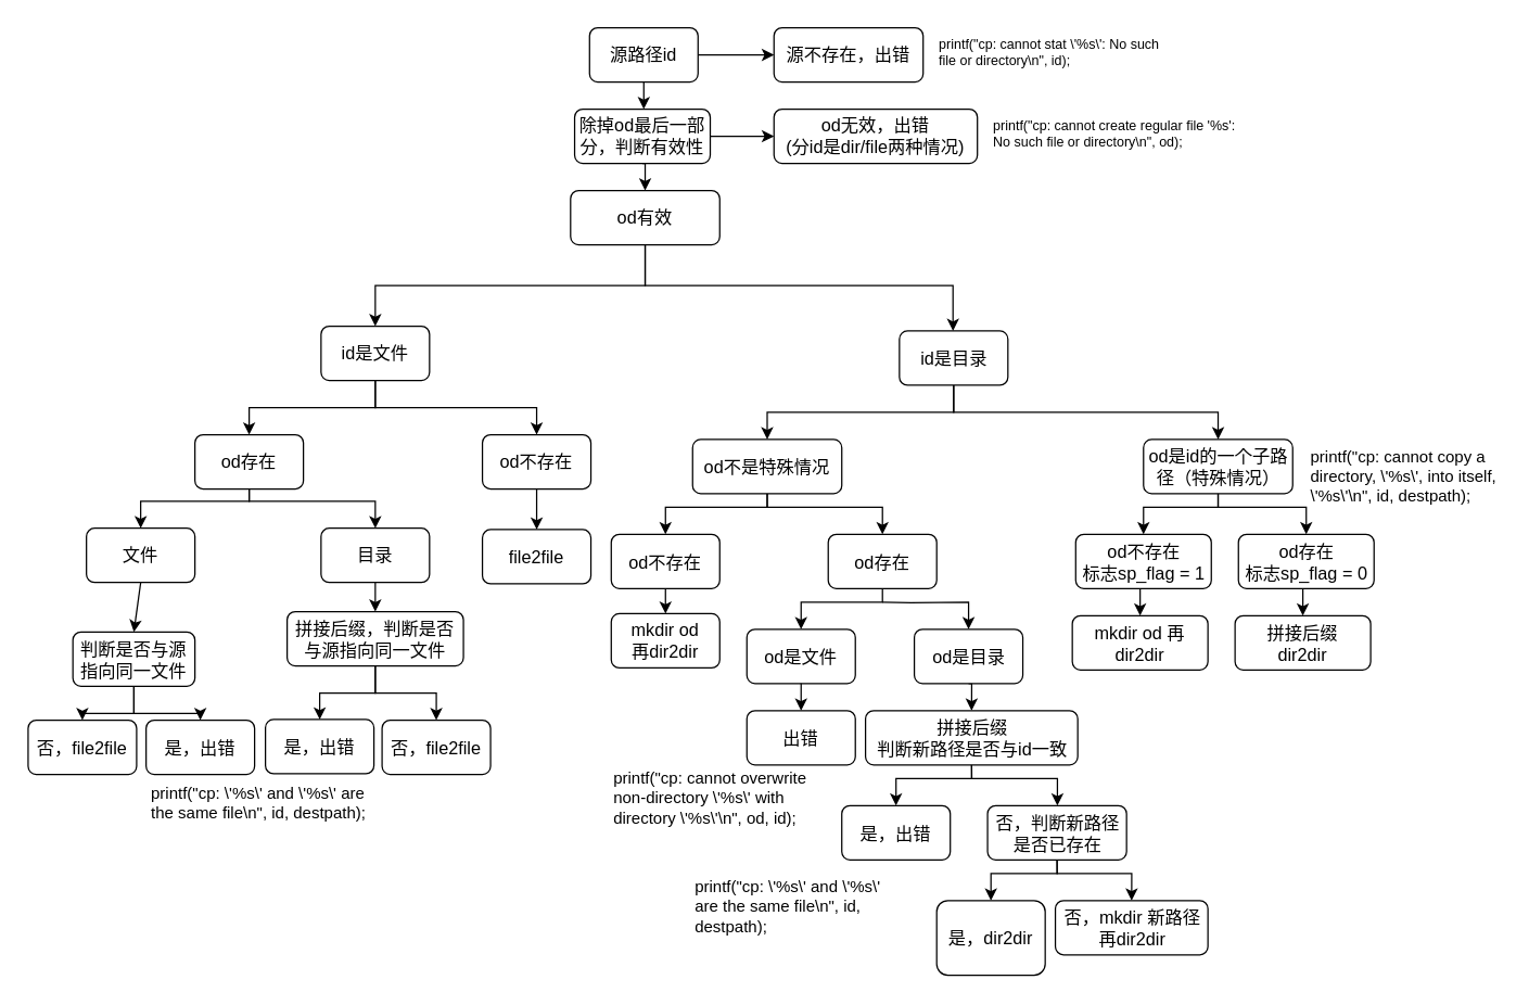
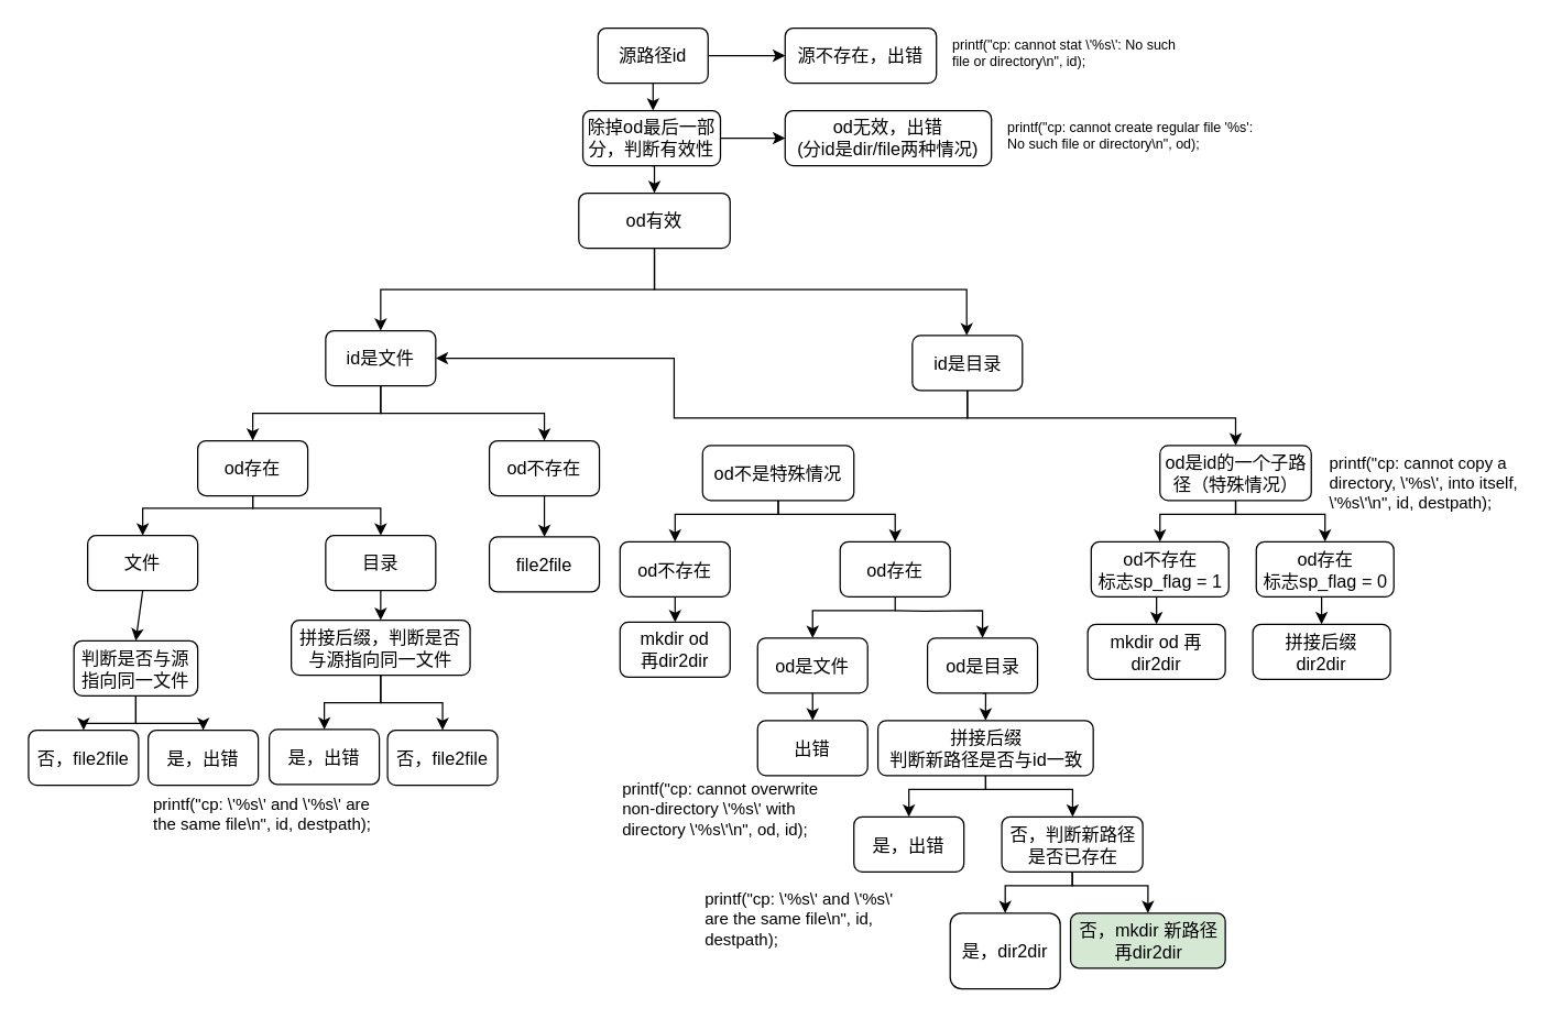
  <mxCell id="0" />
  <mxCell id="1" parent="0" />
  <mxCell id="2" style="edgeStyle=orthogonalEdgeStyle;rounded=0;orthogonalLoop=1;jettySize=auto;html=1;exitX=0.5;exitY=1;exitDx=0;exitDy=0;entryX=0.5;entryY=0;entryDx=0;entryDy=0;" parent="1" source="4" target="21" edge="1"><mxGeometry relative="1" as="geometry" /></mxCell>
  <mxCell id="3" style="edgeStyle=orthogonalEdgeStyle;rounded=0;orthogonalLoop=1;jettySize=auto;html=1;exitX=0.5;exitY=1;exitDx=0;exitDy=0;" parent="1" source="4" target="22" edge="1"><mxGeometry relative="1" as="geometry" /></mxCell>
  <mxCell id="4" value="id是文件" style="rounded=1;whiteSpace=wrap;html=1;fontSize=13;" parent="1" vertex="1"><mxGeometry x="236" y="240" width="80" height="40" as="geometry" /></mxCell>
  <mxCell id="5" style="edgeStyle=orthogonalEdgeStyle;rounded=0;orthogonalLoop=1;jettySize=auto;html=1;exitX=0.5;exitY=1;exitDx=0;exitDy=0;entryX=0.5;entryY=0;entryDx=0;entryDy=0;" parent="1" source="7" target="56" edge="1"><mxGeometry relative="1" as="geometry" /></mxCell>
- <mxCell id="6" style="edgeStyle=orthogonalEdgeStyle;rounded=0;orthogonalLoop=1;jettySize=auto;html=1;exitX=0.5;exitY=1;exitDx=0;exitDy=0;" parent="1" source="7" target="59" edge="1"><mxGeometry relative="1" as="geometry" /></mxCell>
+ <mxCell id="6" style="edgeStyle=orthogonalEdgeStyle;rounded=0;orthogonalLoop=1;jettySize=auto;html=1;exitX=0.5;exitY=1;exitDx=0;exitDy=0;" parent="1" source="7" target="4" edge="1"><mxGeometry relative="1" as="geometry" /></mxCell>
  <mxCell id="7" value="id是目录" style="rounded=1;whiteSpace=wrap;html=1;fontSize=13;" parent="1" vertex="1"><mxGeometry x="662.5" y="243.5" width="80" height="40" as="geometry" /></mxCell>
  <mxCell id="8" style="edgeStyle=orthogonalEdgeStyle;rounded=0;orthogonalLoop=1;jettySize=auto;html=1;exitX=0.5;exitY=1;exitDx=0;exitDy=0;entryX=0.5;entryY=0;entryDx=0;entryDy=0;" parent="1" source="10" target="13" edge="1"><mxGeometry relative="1" as="geometry"><Array as="points"><mxPoint x="650" y="443.5" /><mxPoint x="590" y="443.5" /></Array></mxGeometry></mxCell>
  <mxCell id="9" style="edgeStyle=orthogonalEdgeStyle;rounded=0;orthogonalLoop=1;jettySize=auto;html=1;" parent="1" target="15" edge="1"><mxGeometry relative="1" as="geometry"><mxPoint x="650" y="443.5" as="sourcePoint" /></mxGeometry></mxCell>
  <mxCell id="10" value="od存在" style="rounded=1;whiteSpace=wrap;html=1;fontSize=13;" parent="1" vertex="1"><mxGeometry x="610" y="393.5" width="80" height="40" as="geometry" /></mxCell>
  <mxCell id="11" style="edgeStyle=orthogonalEdgeStyle;rounded=0;orthogonalLoop=1;jettySize=auto;html=1;exitX=0.5;exitY=1;exitDx=0;exitDy=0;entryX=0.5;entryY=0;entryDx=0;entryDy=0;" parent="1" source="12" target="17" edge="1"><mxGeometry relative="1" as="geometry" /></mxCell>
  <mxCell id="12" value="od不存在" style="rounded=1;whiteSpace=wrap;html=1;fontSize=13;" parent="1" vertex="1"><mxGeometry x="450" y="393.5" width="80" height="40" as="geometry" /></mxCell>
  <mxCell id="13" value="od是文件" style="rounded=1;whiteSpace=wrap;html=1;fontSize=13;" parent="1" vertex="1"><mxGeometry x="550" y="463.5" width="80" height="40" as="geometry" /></mxCell>
  <mxCell id="14" style="edgeStyle=orthogonalEdgeStyle;rounded=0;orthogonalLoop=1;jettySize=auto;html=1;exitX=0.5;exitY=1;exitDx=0;exitDy=0;entryX=0.5;entryY=0;entryDx=0;entryDy=0;" parent="1" source="15" target="40" edge="1"><mxGeometry relative="1" as="geometry" /></mxCell>
  <mxCell id="15" value="od是目录" style="rounded=1;whiteSpace=wrap;html=1;fontSize=13;" parent="1" vertex="1"><mxGeometry x="673.5" y="463.5" width="80" height="40" as="geometry" /></mxCell>
  <mxCell id="16" value="出错" style="rounded=1;whiteSpace=wrap;html=1;fontSize=13;" parent="1" vertex="1"><mxGeometry x="550" y="523.5" width="80" height="40" as="geometry" /></mxCell>
  <mxCell id="17" value="mkdir od&lt;br&gt;再dir2dir" style="rounded=1;whiteSpace=wrap;html=1;fontSize=13;" parent="1" vertex="1"><mxGeometry x="450" y="452" width="80" height="40" as="geometry" /></mxCell>
  <mxCell id="18" value="" style="endArrow=classic;html=1;rounded=0;fontSize=16;exitX=0.5;exitY=1;exitDx=0;exitDy=0;entryX=0.5;entryY=0;entryDx=0;entryDy=0;" parent="1" source="13" target="16" edge="1"><mxGeometry width="50" height="50" relative="1" as="geometry"><mxPoint x="810" y="353.5" as="sourcePoint" /><mxPoint x="750" y="393.5" as="targetPoint" /></mxGeometry></mxCell>
  <mxCell id="19" style="edgeStyle=orthogonalEdgeStyle;rounded=0;orthogonalLoop=1;jettySize=auto;html=1;exitX=0.5;exitY=1;exitDx=0;exitDy=0;entryX=0.5;entryY=0;entryDx=0;entryDy=0;" parent="1" source="21" target="23" edge="1"><mxGeometry relative="1" as="geometry"><Array as="points"><mxPoint x="183" y="369" /><mxPoint x="103" y="369" /></Array></mxGeometry></mxCell>
  <mxCell id="20" style="edgeStyle=orthogonalEdgeStyle;rounded=0;orthogonalLoop=1;jettySize=auto;html=1;exitX=0.5;exitY=1;exitDx=0;exitDy=0;entryX=0.5;entryY=0;entryDx=0;entryDy=0;" parent="1" source="21" target="25" edge="1"><mxGeometry relative="1" as="geometry"><Array as="points"><mxPoint x="183" y="369" /><mxPoint x="276" y="369" /></Array></mxGeometry></mxCell>
  <mxCell id="21" value="od存在" style="rounded=1;whiteSpace=wrap;html=1;fontSize=13;" parent="1" vertex="1"><mxGeometry x="143" y="320" width="80" height="40" as="geometry" /></mxCell>
  <mxCell id="22" value="od不存在" style="rounded=1;whiteSpace=wrap;html=1;fontSize=13;" parent="1" vertex="1"><mxGeometry x="355" y="320" width="80" height="40" as="geometry" /></mxCell>
  <mxCell id="23" value="文件" style="rounded=1;whiteSpace=wrap;html=1;fontSize=13;" parent="1" vertex="1"><mxGeometry x="63" y="389" width="80" height="40" as="geometry" /></mxCell>
  <mxCell id="24" style="edgeStyle=orthogonalEdgeStyle;rounded=0;orthogonalLoop=1;jettySize=auto;html=1;exitX=0.5;exitY=1;exitDx=0;exitDy=0;entryX=0.5;entryY=0;entryDx=0;entryDy=0;" parent="1" source="25" target="32" edge="1"><mxGeometry relative="1" as="geometry" /></mxCell>
  <mxCell id="25" value="目录" style="rounded=1;whiteSpace=wrap;html=1;fontSize=13;" parent="1" vertex="1"><mxGeometry x="236" y="389" width="80" height="40" as="geometry" /></mxCell>
  <mxCell id="26" value="" style="endArrow=classic;html=1;rounded=0;fontSize=16;exitX=0.5;exitY=1;exitDx=0;exitDy=0;entryX=0.5;entryY=0;entryDx=0;entryDy=0;" parent="1" source="22" target="71" edge="1"><mxGeometry width="50" height="50" relative="1" as="geometry"><mxPoint x="745" y="266" as="sourcePoint" /><mxPoint x="395" y="379.5" as="targetPoint" /></mxGeometry></mxCell>
  <mxCell id="27" style="edgeStyle=orthogonalEdgeStyle;rounded=0;orthogonalLoop=1;jettySize=auto;html=1;exitX=0.5;exitY=1;exitDx=0;exitDy=0;entryX=0.5;entryY=0;entryDx=0;entryDy=0;" parent="1" source="29" target="35" edge="1"><mxGeometry relative="1" as="geometry" /></mxCell>
  <mxCell id="28" style="edgeStyle=orthogonalEdgeStyle;rounded=0;orthogonalLoop=1;jettySize=auto;html=1;exitX=0.5;exitY=1;exitDx=0;exitDy=0;entryX=0.5;entryY=0;entryDx=0;entryDy=0;" parent="1" source="29" target="36" edge="1"><mxGeometry relative="1" as="geometry" /></mxCell>
  <mxCell id="29" value="判断是否与源指向同一文件" style="rounded=1;whiteSpace=wrap;html=1;fontSize=13;" parent="1" vertex="1"><mxGeometry x="53" y="465.5" width="90" height="40" as="geometry" /></mxCell>
  <mxCell id="30" style="edgeStyle=orthogonalEdgeStyle;rounded=0;orthogonalLoop=1;jettySize=auto;html=1;exitX=0.5;exitY=1;exitDx=0;exitDy=0;entryX=0.5;entryY=0;entryDx=0;entryDy=0;" parent="1" source="32" target="34" edge="1"><mxGeometry relative="1" as="geometry" /></mxCell>
  <mxCell id="31" style="edgeStyle=orthogonalEdgeStyle;rounded=0;orthogonalLoop=1;jettySize=auto;html=1;exitX=0.5;exitY=1;exitDx=0;exitDy=0;" parent="1" source="32" target="33" edge="1"><mxGeometry relative="1" as="geometry" /></mxCell>
  <mxCell id="32" value="拼接后缀，判断是否与源指向同一文件" style="rounded=1;whiteSpace=wrap;html=1;fontSize=13;" parent="1" vertex="1"><mxGeometry x="211" y="450.5" width="130" height="40" as="geometry" /></mxCell>
  <mxCell id="33" value="是，出错" style="rounded=1;whiteSpace=wrap;html=1;fontSize=13;" parent="1" vertex="1"><mxGeometry x="195" y="530" width="80" height="40" as="geometry" /></mxCell>
  <mxCell id="34" value="否，file2file" style="rounded=1;whiteSpace=wrap;html=1;fontSize=13;" parent="1" vertex="1"><mxGeometry x="281" y="530.5" width="80" height="40" as="geometry" /></mxCell>
  <mxCell id="35" value="是，出错" style="rounded=1;whiteSpace=wrap;html=1;fontSize=13;" parent="1" vertex="1"><mxGeometry x="107" y="530.5" width="80" height="40" as="geometry" /></mxCell>
  <mxCell id="36" value="否，file2file" style="rounded=1;whiteSpace=wrap;html=1;fontSize=13;" parent="1" vertex="1"><mxGeometry x="20" y="530.5" width="80" height="40" as="geometry" /></mxCell>
  <mxCell id="37" value="" style="endArrow=classic;html=1;rounded=0;fontSize=16;entryX=0.5;entryY=0;entryDx=0;entryDy=0;exitX=0.5;exitY=1;exitDx=0;exitDy=0;" parent="1" source="23" target="29" edge="1"><mxGeometry width="50" height="50" relative="1" as="geometry"><mxPoint x="408" y="443" as="sourcePoint" /><mxPoint x="158" y="347" as="targetPoint" /></mxGeometry></mxCell>
  <mxCell id="38" style="edgeStyle=orthogonalEdgeStyle;rounded=0;orthogonalLoop=1;jettySize=auto;html=1;exitX=0.5;exitY=1;exitDx=0;exitDy=0;entryX=0.5;entryY=0;entryDx=0;entryDy=0;" parent="1" source="40" target="41" edge="1"><mxGeometry relative="1" as="geometry"><Array as="points"><mxPoint x="716" y="573.5" /><mxPoint x="660" y="573.5" /></Array></mxGeometry></mxCell>
  <mxCell id="39" style="edgeStyle=orthogonalEdgeStyle;rounded=0;orthogonalLoop=1;jettySize=auto;html=1;exitX=0.5;exitY=1;exitDx=0;exitDy=0;" parent="1" source="40" target="62" edge="1"><mxGeometry relative="1" as="geometry"><Array as="points"><mxPoint x="716" y="573.5" /><mxPoint x="779" y="573.5" /></Array></mxGeometry></mxCell>
  <mxCell id="40" value="拼接后缀&lt;br&gt;判断新路径是否与id一致" style="rounded=1;whiteSpace=wrap;html=1;fontSize=13;" parent="1" vertex="1"><mxGeometry x="637.5" y="523.5" width="156.5" height="40" as="geometry" /></mxCell>
  <mxCell id="41" value="是，出错" style="rounded=1;whiteSpace=wrap;html=1;fontSize=13;" parent="1" vertex="1"><mxGeometry x="620" y="593.5" width="80" height="40" as="geometry" /></mxCell>
  <mxCell id="42" value="printf(&quot;cp:&amp;nbsp;cannot&amp;nbsp;create&amp;nbsp;regular&amp;nbsp;file&amp;nbsp;'%s':&amp;nbsp;&lt;br&gt;No&amp;nbsp;such&amp;nbsp;file&amp;nbsp;or&amp;nbsp;directory\n&quot;,&amp;nbsp;od);" style="text;whiteSpace=wrap;html=1;fontSize=10;" parent="1" vertex="1"><mxGeometry x="730" y="80" width="190" height="40" as="geometry" /></mxCell>
  <mxCell id="43" style="edgeStyle=orthogonalEdgeStyle;rounded=0;orthogonalLoop=1;jettySize=auto;html=1;exitX=0.5;exitY=1;exitDx=0;exitDy=0;entryX=0.5;entryY=0;entryDx=0;entryDy=0;" parent="1" source="44" edge="1"><mxGeometry relative="1" as="geometry"><mxPoint x="474" y="80" as="targetPoint" /></mxGeometry></mxCell>
  <mxCell id="44" value="源路径id" style="rounded=1;whiteSpace=wrap;html=1;fontSize=13;" parent="1" vertex="1"><mxGeometry x="434" y="20" width="80" height="40" as="geometry" /></mxCell>
  <mxCell id="45" value="源不存在，出错" style="rounded=1;whiteSpace=wrap;html=1;fontSize=13;" parent="1" vertex="1"><mxGeometry x="570" y="20" width="110" height="40" as="geometry" /></mxCell>
  <mxCell id="46" value="" style="endArrow=classic;html=1;rounded=0;fontSize=16;entryX=0;entryY=0.5;entryDx=0;entryDy=0;" parent="1" source="44" target="45" edge="1"><mxGeometry width="50" height="50" relative="1" as="geometry"><mxPoint x="550" y="370" as="sourcePoint" /><mxPoint x="650" y="140" as="targetPoint" /></mxGeometry></mxCell>
  <mxCell id="47" style="edgeStyle=orthogonalEdgeStyle;rounded=0;orthogonalLoop=1;jettySize=auto;html=1;exitX=1;exitY=0.5;exitDx=0;exitDy=0;entryX=0;entryY=0.5;entryDx=0;entryDy=0;" parent="1" source="49" target="50" edge="1"><mxGeometry relative="1" as="geometry" /></mxCell>
  <mxCell id="48" style="edgeStyle=orthogonalEdgeStyle;rounded=0;orthogonalLoop=1;jettySize=auto;html=1;exitX=0.5;exitY=1;exitDx=0;exitDy=0;entryX=0.5;entryY=0;entryDx=0;entryDy=0;" parent="1" source="49" target="53" edge="1"><mxGeometry relative="1" as="geometry" /></mxCell>
  <mxCell id="49" value="除掉od最后一部分，判断有效性" style="rounded=1;whiteSpace=wrap;html=1;fontSize=13;" parent="1" vertex="1"><mxGeometry x="423" y="80" width="100" height="40" as="geometry" /></mxCell>
  <mxCell id="50" value="od无效，出错&lt;br&gt;(分id是dir/file两种情况)" style="rounded=1;whiteSpace=wrap;html=1;fontSize=13;" parent="1" vertex="1"><mxGeometry x="570" y="80" width="150" height="40" as="geometry" /></mxCell>
  <mxCell id="51" style="edgeStyle=orthogonalEdgeStyle;rounded=0;orthogonalLoop=1;jettySize=auto;html=1;exitX=0.5;exitY=1;exitDx=0;exitDy=0;" parent="1" source="53" target="7" edge="1"><mxGeometry relative="1" as="geometry"><Array as="points"><mxPoint x="475" y="210" /><mxPoint x="702" y="210" /></Array></mxGeometry></mxCell>
  <mxCell id="52" style="edgeStyle=orthogonalEdgeStyle;rounded=0;orthogonalLoop=1;jettySize=auto;html=1;exitX=0.5;exitY=1;exitDx=0;exitDy=0;entryX=0.5;entryY=0;entryDx=0;entryDy=0;" parent="1" source="53" target="4" edge="1"><mxGeometry relative="1" as="geometry"><Array as="points"><mxPoint x="475" y="210" /><mxPoint x="276" y="210" /></Array></mxGeometry></mxCell>
  <mxCell id="53" value="od有效" style="rounded=1;whiteSpace=wrap;html=1;fontSize=13;" parent="1" vertex="1"><mxGeometry x="420" y="140" width="110" height="40" as="geometry" /></mxCell>
  <mxCell id="54" value="" style="edgeStyle=orthogonalEdgeStyle;rounded=0;orthogonalLoop=1;jettySize=auto;html=1;" parent="1" source="56" target="68" edge="1"><mxGeometry relative="1" as="geometry"><Array as="points"><mxPoint x="897.5" y="373.5" /><mxPoint x="962.5" y="373.5" /></Array></mxGeometry></mxCell>
  <mxCell id="55" style="edgeStyle=orthogonalEdgeStyle;rounded=0;orthogonalLoop=1;jettySize=auto;html=1;exitX=0.5;exitY=1;exitDx=0;exitDy=0;entryX=0.5;entryY=0;entryDx=0;entryDy=0;" parent="1" source="56" target="66" edge="1"><mxGeometry relative="1" as="geometry"><Array as="points"><mxPoint x="897.5" y="373.5" /><mxPoint x="842.5" y="373.5" /></Array></mxGeometry></mxCell>
  <mxCell id="56" value="od是id的一个子路径（特殊情况）" style="rounded=1;whiteSpace=wrap;html=1;fontSize=13;" parent="1" vertex="1"><mxGeometry x="842.5" y="323.5" width="110" height="40" as="geometry" /></mxCell>
  <mxCell id="57" style="edgeStyle=orthogonalEdgeStyle;rounded=0;orthogonalLoop=1;jettySize=auto;html=1;exitX=0.5;exitY=1;exitDx=0;exitDy=0;entryX=0.5;entryY=0;entryDx=0;entryDy=0;" parent="1" source="59" target="12" edge="1"><mxGeometry relative="1" as="geometry"><Array as="points"><mxPoint x="565" y="373.5" /><mxPoint x="490" y="373.5" /></Array></mxGeometry></mxCell>
  <mxCell id="58" style="edgeStyle=orthogonalEdgeStyle;rounded=0;orthogonalLoop=1;jettySize=auto;html=1;exitX=0.5;exitY=1;exitDx=0;exitDy=0;entryX=0.5;entryY=0;entryDx=0;entryDy=0;" parent="1" source="59" target="10" edge="1"><mxGeometry relative="1" as="geometry"><Array as="points"><mxPoint x="565" y="373.5" /><mxPoint x="650" y="373.5" /></Array></mxGeometry></mxCell>
  <mxCell id="59" value="od不是特殊情况" style="rounded=1;whiteSpace=wrap;html=1;fontSize=13;" parent="1" vertex="1"><mxGeometry x="510" y="323.5" width="110" height="40" as="geometry" /></mxCell>
  <mxCell id="60" style="edgeStyle=orthogonalEdgeStyle;rounded=0;orthogonalLoop=1;jettySize=auto;html=1;exitX=0.5;exitY=1;exitDx=0;exitDy=0;entryX=0.5;entryY=0;entryDx=0;entryDy=0;" parent="1" source="62" target="63" edge="1"><mxGeometry relative="1" as="geometry"><Array as="points"><mxPoint x="779" y="643.5" /><mxPoint x="730" y="643.5" /></Array></mxGeometry></mxCell>
  <mxCell id="61" style="edgeStyle=orthogonalEdgeStyle;rounded=0;orthogonalLoop=1;jettySize=auto;html=1;exitX=0.5;exitY=1;exitDx=0;exitDy=0;entryX=0.5;entryY=0;entryDx=0;entryDy=0;" parent="1" source="62" target="64" edge="1"><mxGeometry relative="1" as="geometry"><Array as="points"><mxPoint x="779" y="643.5" /><mxPoint x="834" y="643.5" /></Array></mxGeometry></mxCell>
  <mxCell id="62" value="否，判断新路径是否已存在" style="rounded=1;whiteSpace=wrap;html=1;fontSize=13;" parent="1" vertex="1"><mxGeometry x="727.5" y="593.5" width="102.5" height="40" as="geometry" /></mxCell>
  <mxCell id="63" value="是，dir2dir" style="rounded=1;whiteSpace=wrap;html=1;fontSize=13;" parent="1" vertex="1"><mxGeometry x="690" y="663.5" width="80" height="55" as="geometry" /></mxCell>
- <mxCell id="64" value="否，mkdir 新路径再dir2dir" style="rounded=1;whiteSpace=wrap;html=1;fontSize=13;" parent="1" vertex="1"><mxGeometry x="777.5" y="663.5" width="112.5" height="40" as="geometry" /></mxCell>
+ <mxCell id="64" value="否，mkdir 新路径再dir2dir" style="rounded=1;whiteSpace=wrap;html=1;fontSize=13;fillColor=#d5e8d4;" parent="1" vertex="1"><mxGeometry x="777.5" y="663.5" width="112.5" height="40" as="geometry" /></mxCell>
  <mxCell id="65" style="edgeStyle=orthogonalEdgeStyle;rounded=0;orthogonalLoop=1;jettySize=auto;html=1;exitX=0.5;exitY=1;exitDx=0;exitDy=0;entryX=0.5;entryY=0;entryDx=0;entryDy=0;" parent="1" source="66" target="69" edge="1"><mxGeometry relative="1" as="geometry" /></mxCell>
  <mxCell id="66" value="od不存在&lt;br&gt;标志sp_flag = 1" style="rounded=1;whiteSpace=wrap;html=1;fontSize=13;" parent="1" vertex="1"><mxGeometry x="792.5" y="393.5" width="100" height="40" as="geometry" /></mxCell>
  <mxCell id="67" style="edgeStyle=orthogonalEdgeStyle;rounded=0;orthogonalLoop=1;jettySize=auto;html=1;exitX=0.5;exitY=1;exitDx=0;exitDy=0;entryX=0.5;entryY=0;entryDx=0;entryDy=0;" parent="1" source="68" target="70" edge="1"><mxGeometry relative="1" as="geometry" /></mxCell>
  <mxCell id="68" value="od存在&lt;br&gt;标志sp_flag = 0" style="rounded=1;whiteSpace=wrap;html=1;fontSize=13;" parent="1" vertex="1"><mxGeometry x="912.5" y="393.5" width="100" height="40" as="geometry" /></mxCell>
  <mxCell id="69" value="mkdir od 再&lt;br&gt;dir2dir" style="rounded=1;whiteSpace=wrap;html=1;fontSize=13;" parent="1" vertex="1"><mxGeometry x="790" y="453.5" width="100" height="40" as="geometry" /></mxCell>
  <mxCell id="70" value="拼接后缀&lt;br&gt;dir2dir" style="rounded=1;whiteSpace=wrap;html=1;fontSize=13;" parent="1" vertex="1"><mxGeometry x="910" y="453.5" width="100" height="40" as="geometry" /></mxCell>
  <mxCell id="71" value="file2file" style="rounded=1;whiteSpace=wrap;html=1;fontSize=13;" parent="1" vertex="1"><mxGeometry x="355" y="390" width="80" height="40" as="geometry" /></mxCell>
  <mxCell id="72" value="printf(&quot;cp: cannot stat \'%s\': No such file or directory\n&quot;, id);" style="text;whiteSpace=wrap;html=1;fontSize=10;" parent="1" vertex="1"><mxGeometry x="690" y="20" width="170" height="40" as="geometry" /></mxCell>
  <mxCell id="73" value="printf(&quot;cp: \'%s\' and \'%s\' are the same file\n&quot;, id, destpath);" style="text;whiteSpace=wrap;html=1;" vertex="1" parent="1"><mxGeometry x="109" y="570.5" width="170" height="40" as="geometry" /></mxCell>
  <mxCell id="74" value="printf(&quot;cp: cannot copy a directory, \'%s\', into itself, \'%s\'\n&quot;, id, destpath);" style="text;whiteSpace=wrap;html=1;" vertex="1" parent="1"><mxGeometry x="964" y="322.5" width="141" height="40" as="geometry" /></mxCell>
  <mxCell id="75" value="printf(&quot;cp: cannot overwrite non-directory \'%s\' with directory \'%s\'\n&quot;, od, id);" style="text;whiteSpace=wrap;html=1;" vertex="1" parent="1"><mxGeometry x="450" y="560" width="170" height="46.5" as="geometry" /></mxCell>
  <mxCell id="76" value="printf(&quot;cp: \'%s\' and \'%s\' are the same file\n&quot;, id, destpath);" style="text;whiteSpace=wrap;html=1;" vertex="1" parent="1"><mxGeometry x="510" y="640" width="140" height="40" as="geometry" /></mxCell>
